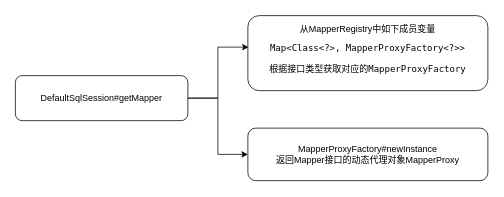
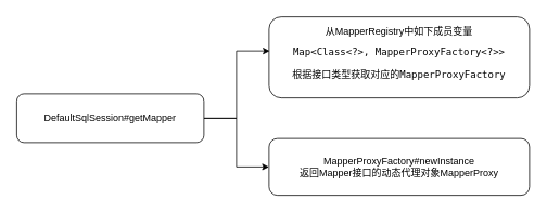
  <mxCell id="0" />
  <mxCell id="1" parent="0" />
  <mxCell id="2" style="edgeStyle=orthogonalEdgeStyle;rounded=0;orthogonalLoop=1;jettySize=auto;html=1;exitX=1;exitY=0.5;exitDx=0;exitDy=0;entryX=0.003;entryY=0.42;entryDx=0;entryDy=0;entryPerimeter=0;" edge="1" parent="1" source="4" target="5"><mxGeometry relative="1" as="geometry" /></mxCell>
  <mxCell id="3" style="edgeStyle=orthogonalEdgeStyle;rounded=0;orthogonalLoop=1;jettySize=auto;html=1;exitX=1;exitY=0.5;exitDx=0;exitDy=0;entryX=0;entryY=0.5;entryDx=0;entryDy=0;" edge="1" parent="1" source="4" target="6"><mxGeometry relative="1" as="geometry" /></mxCell>
- <mxCell id="4" value="DefaultSqlSession#getMapper" style="rounded=1;whiteSpace=wrap;html=1;" vertex="1" parent="1"><mxGeometry x="20" y="100" width="230" height="60" as="geometry" /></mxCell>
+ <mxCell id="4" value="DefaultSqlSession#getMapper" style="rounded=1;whiteSpace=wrap;html=1;" vertex="1" parent="1"><mxGeometry x="20" y="115" width="230" height="60" as="geometry" /></mxCell>
  <mxCell id="5" value="从MapperRegistry中如下成员变量&lt;br&gt;&lt;pre&gt;Map&amp;lt;Class&amp;lt;?&amp;gt;, MapperProxyFactory&amp;lt;?&amp;gt;&amp;gt;&lt;/pre&gt;&lt;pre&gt;根据接口类型获取对应的MapperProxyFactory&lt;/pre&gt;" style="rounded=1;whiteSpace=wrap;html=1;" vertex="1" parent="1"><mxGeometry x="330" y="20" width="320" height="100" as="geometry" /></mxCell>
  <mxCell id="6" value="MapperProxyFactory#newInstance&lt;br&gt;返回Mapper接口的动态代理对象MapperProxy" style="rounded=1;whiteSpace=wrap;html=1;" vertex="1" parent="1"><mxGeometry x="330" y="170" width="320" height="70" as="geometry" /></mxCell>
